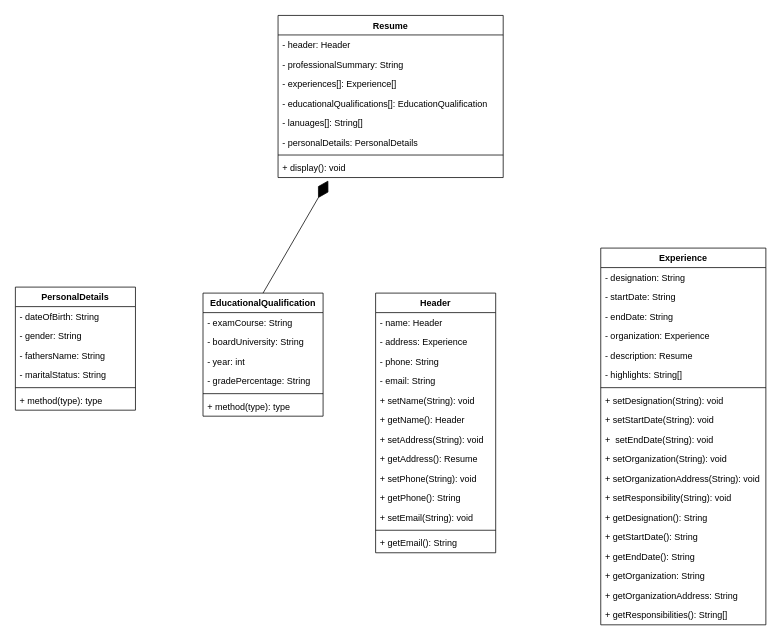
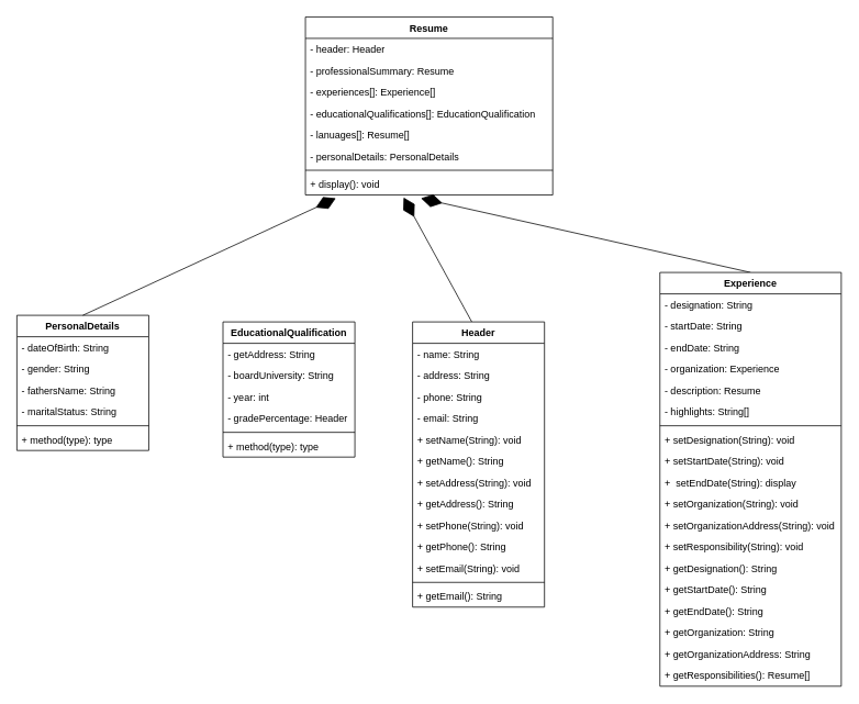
  <mxCell id="0" />
  <mxCell id="1" parent="0" />
+ <mxCell id="2" value="" style="endArrow=diamondThin;endFill=1;endSize=24;html=1;exitX=0.456;exitY=0.006;exitDx=0;exitDy=0;exitPerimeter=0;entryX=0.397;entryY=1.115;entryDx=0;entryDy=0;entryPerimeter=0;" parent="1" source="33" target="12" edge="1"><mxGeometry width="160" relative="1" as="geometry"><mxPoint x="100" y="270" as="sourcePoint" /><mxPoint x="260" y="270" as="targetPoint" /></mxGeometry></mxCell>
+ <mxCell id="3" value="" style="endArrow=diamondThin;endFill=1;endSize=24;html=1;exitX=0.5;exitY=0;exitDx=0;exitDy=0;entryX=0.467;entryY=1.154;entryDx=0;entryDy=0;entryPerimeter=0;" parent="1" source="13" target="12" edge="1"><mxGeometry width="160" relative="1" as="geometry"><mxPoint x="92.96" y="370.984" as="sourcePoint" /><mxPoint x="149.1" y="268.99" as="targetPoint" /></mxGeometry></mxCell>
  <mxCell id="4" value="Resume" style="swimlane;fontStyle=1;align=center;verticalAlign=top;childLayout=stackLayout;horizontal=1;startSize=26;horizontalStack=0;resizeParent=1;resizeParentMax=0;resizeLast=0;collapsible=1;marginBottom=0;" parent="1" vertex="1"><mxGeometry x="370" y="20" width="300" height="216" as="geometry" /></mxCell>
  <mxCell id="5" value="- header: Header" style="text;strokeColor=none;fillColor=none;align=left;verticalAlign=top;spacingLeft=4;spacingRight=4;overflow=hidden;rotatable=0;points=[[0,0.5],[1,0.5]];portConstraint=eastwest;" parent="4" vertex="1"><mxGeometry y="26" width="300" height="26" as="geometry" /></mxCell>
- <mxCell id="6" value="- professionalSummary: String" style="text;strokeColor=none;fillColor=none;align=left;verticalAlign=top;spacingLeft=4;spacingRight=4;overflow=hidden;rotatable=0;points=[[0,0.5],[1,0.5]];portConstraint=eastwest;" parent="4" vertex="1"><mxGeometry y="52" width="300" height="26" as="geometry" /></mxCell>
+ <mxCell id="6" value="- professionalSummary: Resume" style="text;strokeColor=none;fillColor=none;align=left;verticalAlign=top;spacingLeft=4;spacingRight=4;overflow=hidden;rotatable=0;points=[[0,0.5],[1,0.5]];portConstraint=eastwest;" parent="4" vertex="1"><mxGeometry y="52" width="300" height="26" as="geometry" /></mxCell>
  <mxCell id="7" value="- experiences[]: Experience[]" style="text;strokeColor=none;fillColor=none;align=left;verticalAlign=top;spacingLeft=4;spacingRight=4;overflow=hidden;rotatable=0;points=[[0,0.5],[1,0.5]];portConstraint=eastwest;" parent="4" vertex="1"><mxGeometry y="78" width="300" height="26" as="geometry" /></mxCell>
  <mxCell id="8" value="- educationalQualifications[]: EducationQualification" style="text;strokeColor=none;fillColor=none;align=left;verticalAlign=top;spacingLeft=4;spacingRight=4;overflow=hidden;rotatable=0;points=[[0,0.5],[1,0.5]];portConstraint=eastwest;" parent="4" vertex="1"><mxGeometry y="104" width="300" height="26" as="geometry" /></mxCell>
- <mxCell id="9" value="- lanuages[]: String[]" style="text;strokeColor=none;fillColor=none;align=left;verticalAlign=top;spacingLeft=4;spacingRight=4;overflow=hidden;rotatable=0;points=[[0,0.5],[1,0.5]];portConstraint=eastwest;" parent="4" vertex="1"><mxGeometry y="130" width="300" height="26" as="geometry" /></mxCell>
+ <mxCell id="9" value="- lanuages[]: Resume[]" style="text;strokeColor=none;fillColor=none;align=left;verticalAlign=top;spacingLeft=4;spacingRight=4;overflow=hidden;rotatable=0;points=[[0,0.5],[1,0.5]];portConstraint=eastwest;" parent="4" vertex="1"><mxGeometry y="130" width="300" height="26" as="geometry" /></mxCell>
  <mxCell id="10" value="- personalDetails: PersonalDetails" style="text;strokeColor=none;fillColor=none;align=left;verticalAlign=top;spacingLeft=4;spacingRight=4;overflow=hidden;rotatable=0;points=[[0,0.5],[1,0.5]];portConstraint=eastwest;" parent="4" vertex="1"><mxGeometry y="156" width="300" height="26" as="geometry" /></mxCell>
  <mxCell id="11" value="" style="line;strokeWidth=1;fillColor=none;align=left;verticalAlign=middle;spacingTop=-1;spacingLeft=3;spacingRight=3;rotatable=0;labelPosition=right;points=[];portConstraint=eastwest;" parent="4" vertex="1"><mxGeometry y="182" width="300" height="8" as="geometry" /></mxCell>
  <mxCell id="12" value="+ display(): void" style="text;strokeColor=none;fillColor=none;align=left;verticalAlign=top;spacingLeft=4;spacingRight=4;overflow=hidden;rotatable=0;points=[[0,0.5],[1,0.5]];portConstraint=eastwest;" parent="4" vertex="1"><mxGeometry y="190" width="300" height="26" as="geometry" /></mxCell>
  <mxCell id="13" value="Experience" style="swimlane;fontStyle=1;align=center;verticalAlign=top;childLayout=stackLayout;horizontal=1;startSize=26;horizontalStack=0;resizeParent=1;resizeParentMax=0;resizeLast=0;collapsible=1;marginBottom=0;" parent="1" vertex="1"><mxGeometry x="800" y="330" width="220" height="502" as="geometry" /></mxCell>
  <mxCell id="14" value="- designation: String" style="text;strokeColor=none;fillColor=none;align=left;verticalAlign=top;spacingLeft=4;spacingRight=4;overflow=hidden;rotatable=0;points=[[0,0.5],[1,0.5]];portConstraint=eastwest;" parent="13" vertex="1"><mxGeometry y="26" width="220" height="26" as="geometry" /></mxCell>
  <mxCell id="15" value="- startDate: String" style="text;strokeColor=none;fillColor=none;align=left;verticalAlign=top;spacingLeft=4;spacingRight=4;overflow=hidden;rotatable=0;points=[[0,0.5],[1,0.5]];portConstraint=eastwest;" parent="13" vertex="1"><mxGeometry y="52" width="220" height="26" as="geometry" /></mxCell>
  <mxCell id="16" value="- endDate: String" style="text;strokeColor=none;fillColor=none;align=left;verticalAlign=top;spacingLeft=4;spacingRight=4;overflow=hidden;rotatable=0;points=[[0,0.5],[1,0.5]];portConstraint=eastwest;" parent="13" vertex="1"><mxGeometry y="78" width="220" height="26" as="geometry" /></mxCell>
  <mxCell id="17" value="- organization: Experience" style="text;strokeColor=none;fillColor=none;align=left;verticalAlign=top;spacingLeft=4;spacingRight=4;overflow=hidden;rotatable=0;points=[[0,0.5],[1,0.5]];portConstraint=eastwest;" parent="13" vertex="1"><mxGeometry y="104" width="220" height="26" as="geometry" /></mxCell>
  <mxCell id="18" value="- description: Resume" style="text;strokeColor=none;fillColor=none;align=left;verticalAlign=top;spacingLeft=4;spacingRight=4;overflow=hidden;rotatable=0;points=[[0,0.5],[1,0.5]];portConstraint=eastwest;" parent="13" vertex="1"><mxGeometry y="130" width="220" height="26" as="geometry" /></mxCell>
  <mxCell id="19" value="- highlights: String[]" style="text;strokeColor=none;fillColor=none;align=left;verticalAlign=top;spacingLeft=4;spacingRight=4;overflow=hidden;rotatable=0;points=[[0,0.5],[1,0.5]];portConstraint=eastwest;" parent="13" vertex="1"><mxGeometry y="156" width="220" height="26" as="geometry" /></mxCell>
  <mxCell id="20" value="" style="line;strokeWidth=1;fillColor=none;align=left;verticalAlign=middle;spacingTop=-1;spacingLeft=3;spacingRight=3;rotatable=0;labelPosition=right;points=[];portConstraint=eastwest;" parent="13" vertex="1"><mxGeometry y="182" width="220" height="8" as="geometry" /></mxCell>
  <mxCell id="21" value="+ setDesignation(String): void" style="text;strokeColor=none;fillColor=none;align=left;verticalAlign=top;spacingLeft=4;spacingRight=4;overflow=hidden;rotatable=0;points=[[0,0.5],[1,0.5]];portConstraint=eastwest;" parent="13" vertex="1"><mxGeometry y="190" width="220" height="26" as="geometry" /></mxCell>
  <mxCell id="22" value="+ setStartDate(String): void" style="text;strokeColor=none;fillColor=none;align=left;verticalAlign=top;spacingLeft=4;spacingRight=4;overflow=hidden;rotatable=0;points=[[0,0.5],[1,0.5]];portConstraint=eastwest;" parent="13" vertex="1"><mxGeometry y="216" width="220" height="26" as="geometry" /></mxCell>
- <mxCell id="23" value="+  setEndDate(String): void" style="text;strokeColor=none;fillColor=none;align=left;verticalAlign=top;spacingLeft=4;spacingRight=4;overflow=hidden;rotatable=0;points=[[0,0.5],[1,0.5]];portConstraint=eastwest;" parent="13" vertex="1"><mxGeometry y="242" width="220" height="26" as="geometry" /></mxCell>
+ <mxCell id="23" value="+  setEndDate(String): display" style="text;strokeColor=none;fillColor=none;align=left;verticalAlign=top;spacingLeft=4;spacingRight=4;overflow=hidden;rotatable=0;points=[[0,0.5],[1,0.5]];portConstraint=eastwest;" parent="13" vertex="1"><mxGeometry y="242" width="220" height="26" as="geometry" /></mxCell>
  <mxCell id="24" value="+ setOrganization(String): void" style="text;strokeColor=none;fillColor=none;align=left;verticalAlign=top;spacingLeft=4;spacingRight=4;overflow=hidden;rotatable=0;points=[[0,0.5],[1,0.5]];portConstraint=eastwest;" parent="13" vertex="1"><mxGeometry y="268" width="220" height="26" as="geometry" /></mxCell>
  <mxCell id="25" value="+ setOrganizationAddress(String): void" style="text;strokeColor=none;fillColor=none;align=left;verticalAlign=top;spacingLeft=4;spacingRight=4;overflow=hidden;rotatable=0;points=[[0,0.5],[1,0.5]];portConstraint=eastwest;" parent="13" vertex="1"><mxGeometry y="294" width="220" height="26" as="geometry" /></mxCell>
  <mxCell id="26" value="+ setResponsibility(String): void" style="text;strokeColor=none;fillColor=none;align=left;verticalAlign=top;spacingLeft=4;spacingRight=4;overflow=hidden;rotatable=0;points=[[0,0.5],[1,0.5]];portConstraint=eastwest;" parent="13" vertex="1"><mxGeometry y="320" width="220" height="26" as="geometry" /></mxCell>
  <mxCell id="27" value="+ getDesignation(): String" style="text;strokeColor=none;fillColor=none;align=left;verticalAlign=top;spacingLeft=4;spacingRight=4;overflow=hidden;rotatable=0;points=[[0,0.5],[1,0.5]];portConstraint=eastwest;" parent="13" vertex="1"><mxGeometry y="346" width="220" height="26" as="geometry" /></mxCell>
  <mxCell id="28" value="+ getStartDate(): String" style="text;strokeColor=none;fillColor=none;align=left;verticalAlign=top;spacingLeft=4;spacingRight=4;overflow=hidden;rotatable=0;points=[[0,0.5],[1,0.5]];portConstraint=eastwest;" parent="13" vertex="1"><mxGeometry y="372" width="220" height="26" as="geometry" /></mxCell>
  <mxCell id="29" value="+ getEndDate(): String" style="text;strokeColor=none;fillColor=none;align=left;verticalAlign=top;spacingLeft=4;spacingRight=4;overflow=hidden;rotatable=0;points=[[0,0.5],[1,0.5]];portConstraint=eastwest;" parent="13" vertex="1"><mxGeometry y="398" width="220" height="26" as="geometry" /></mxCell>
  <mxCell id="30" value="+ getOrganization: String" style="text;strokeColor=none;fillColor=none;align=left;verticalAlign=top;spacingLeft=4;spacingRight=4;overflow=hidden;rotatable=0;points=[[0,0.5],[1,0.5]];portConstraint=eastwest;" parent="13" vertex="1"><mxGeometry y="424" width="220" height="26" as="geometry" /></mxCell>
  <mxCell id="31" value="+ getOrganizationAddress: String" style="text;strokeColor=none;fillColor=none;align=left;verticalAlign=top;spacingLeft=4;spacingRight=4;overflow=hidden;rotatable=0;points=[[0,0.5],[1,0.5]];portConstraint=eastwest;" parent="13" vertex="1"><mxGeometry y="450" width="220" height="26" as="geometry" /></mxCell>
- <mxCell id="32" value="+ getResponsibilities(): String[]" style="text;strokeColor=none;fillColor=none;align=left;verticalAlign=top;spacingLeft=4;spacingRight=4;overflow=hidden;rotatable=0;points=[[0,0.5],[1,0.5]];portConstraint=eastwest;" parent="13" vertex="1"><mxGeometry y="476" width="220" height="26" as="geometry" /></mxCell>
+ <mxCell id="32" value="+ getResponsibilities(): Resume[]" style="text;strokeColor=none;fillColor=none;align=left;verticalAlign=top;spacingLeft=4;spacingRight=4;overflow=hidden;rotatable=0;points=[[0,0.5],[1,0.5]];portConstraint=eastwest;" parent="13" vertex="1"><mxGeometry y="476" width="220" height="26" as="geometry" /></mxCell>
  <mxCell id="33" value="Header" style="swimlane;fontStyle=1;align=center;verticalAlign=top;childLayout=stackLayout;horizontal=1;startSize=26;horizontalStack=0;resizeParent=1;resizeParentMax=0;resizeLast=0;collapsible=1;marginBottom=0;" parent="1" vertex="1"><mxGeometry x="500" y="390" width="160" height="346" as="geometry" /></mxCell>
- <mxCell id="34" value="- name: Header" style="text;strokeColor=none;fillColor=none;align=left;verticalAlign=top;spacingLeft=4;spacingRight=4;overflow=hidden;rotatable=0;points=[[0,0.5],[1,0.5]];portConstraint=eastwest;" parent="33" vertex="1"><mxGeometry y="26" width="160" height="26" as="geometry" /></mxCell>
- <mxCell id="35" value="- address: Experience" style="text;strokeColor=none;fillColor=none;align=left;verticalAlign=top;spacingLeft=4;spacingRight=4;overflow=hidden;rotatable=0;points=[[0,0.5],[1,0.5]];portConstraint=eastwest;" parent="33" vertex="1"><mxGeometry y="52" width="160" height="26" as="geometry" /></mxCell>
+ <mxCell id="34" value="- name: String" style="text;strokeColor=none;fillColor=none;align=left;verticalAlign=top;spacingLeft=4;spacingRight=4;overflow=hidden;rotatable=0;points=[[0,0.5],[1,0.5]];portConstraint=eastwest;" parent="33" vertex="1"><mxGeometry y="26" width="160" height="26" as="geometry" /></mxCell>
+ <mxCell id="35" value="- address: String" style="text;strokeColor=none;fillColor=none;align=left;verticalAlign=top;spacingLeft=4;spacingRight=4;overflow=hidden;rotatable=0;points=[[0,0.5],[1,0.5]];portConstraint=eastwest;" parent="33" vertex="1"><mxGeometry y="52" width="160" height="26" as="geometry" /></mxCell>
  <mxCell id="36" value="- phone: String" style="text;strokeColor=none;fillColor=none;align=left;verticalAlign=top;spacingLeft=4;spacingRight=4;overflow=hidden;rotatable=0;points=[[0,0.5],[1,0.5]];portConstraint=eastwest;" parent="33" vertex="1"><mxGeometry y="78" width="160" height="26" as="geometry" /></mxCell>
  <mxCell id="37" value="- email: String" style="text;strokeColor=none;fillColor=none;align=left;verticalAlign=top;spacingLeft=4;spacingRight=4;overflow=hidden;rotatable=0;points=[[0,0.5],[1,0.5]];portConstraint=eastwest;" parent="33" vertex="1"><mxGeometry y="104" width="160" height="26" as="geometry" /></mxCell>
  <mxCell id="38" value="+ setName(String): void" style="text;strokeColor=none;fillColor=none;align=left;verticalAlign=top;spacingLeft=4;spacingRight=4;overflow=hidden;rotatable=0;points=[[0,0.5],[1,0.5]];portConstraint=eastwest;" parent="33" vertex="1"><mxGeometry y="130" width="160" height="26" as="geometry" /></mxCell>
- <mxCell id="39" value="+ getName(): Header" style="text;strokeColor=none;fillColor=none;align=left;verticalAlign=top;spacingLeft=4;spacingRight=4;overflow=hidden;rotatable=0;points=[[0,0.5],[1,0.5]];portConstraint=eastwest;" parent="33" vertex="1"><mxGeometry y="156" width="160" height="26" as="geometry" /></mxCell>
+ <mxCell id="39" value="+ getName(): String" style="text;strokeColor=none;fillColor=none;align=left;verticalAlign=top;spacingLeft=4;spacingRight=4;overflow=hidden;rotatable=0;points=[[0,0.5],[1,0.5]];portConstraint=eastwest;" parent="33" vertex="1"><mxGeometry y="156" width="160" height="26" as="geometry" /></mxCell>
  <mxCell id="40" value="+ setAddress(String): void" style="text;strokeColor=none;fillColor=none;align=left;verticalAlign=top;spacingLeft=4;spacingRight=4;overflow=hidden;rotatable=0;points=[[0,0.5],[1,0.5]];portConstraint=eastwest;" parent="33" vertex="1"><mxGeometry y="182" width="160" height="26" as="geometry" /></mxCell>
- <mxCell id="41" value="+ getAddress(): Resume" style="text;strokeColor=none;fillColor=none;align=left;verticalAlign=top;spacingLeft=4;spacingRight=4;overflow=hidden;rotatable=0;points=[[0,0.5],[1,0.5]];portConstraint=eastwest;" parent="33" vertex="1"><mxGeometry y="208" width="160" height="26" as="geometry" /></mxCell>
+ <mxCell id="41" value="+ getAddress(): String" style="text;strokeColor=none;fillColor=none;align=left;verticalAlign=top;spacingLeft=4;spacingRight=4;overflow=hidden;rotatable=0;points=[[0,0.5],[1,0.5]];portConstraint=eastwest;" parent="33" vertex="1"><mxGeometry y="208" width="160" height="26" as="geometry" /></mxCell>
  <mxCell id="42" value="+ setPhone(String): void" style="text;strokeColor=none;fillColor=none;align=left;verticalAlign=top;spacingLeft=4;spacingRight=4;overflow=hidden;rotatable=0;points=[[0,0.5],[1,0.5]];portConstraint=eastwest;" parent="33" vertex="1"><mxGeometry y="234" width="160" height="26" as="geometry" /></mxCell>
  <mxCell id="43" value="+ getPhone(): String" style="text;strokeColor=none;fillColor=none;align=left;verticalAlign=top;spacingLeft=4;spacingRight=4;overflow=hidden;rotatable=0;points=[[0,0.5],[1,0.5]];portConstraint=eastwest;" parent="33" vertex="1"><mxGeometry y="260" width="160" height="26" as="geometry" /></mxCell>
  <mxCell id="44" value="+ setEmail(String): void" style="text;strokeColor=none;fillColor=none;align=left;verticalAlign=top;spacingLeft=4;spacingRight=4;overflow=hidden;rotatable=0;points=[[0,0.5],[1,0.5]];portConstraint=eastwest;" parent="33" vertex="1"><mxGeometry y="286" width="160" height="26" as="geometry" /></mxCell>
  <mxCell id="45" value="" style="line;strokeWidth=1;fillColor=none;align=left;verticalAlign=middle;spacingTop=-1;spacingLeft=3;spacingRight=3;rotatable=0;labelPosition=right;points=[];portConstraint=eastwest;" parent="33" vertex="1"><mxGeometry y="312" width="160" height="8" as="geometry" /></mxCell>
  <mxCell id="46" value="+ getEmail(): String" style="text;strokeColor=none;fillColor=none;align=left;verticalAlign=top;spacingLeft=4;spacingRight=4;overflow=hidden;rotatable=0;points=[[0,0.5],[1,0.5]];portConstraint=eastwest;" parent="33" vertex="1"><mxGeometry y="320" width="160" height="26" as="geometry" /></mxCell>
  <mxCell id="47" value="EducationalQualification" style="swimlane;fontStyle=1;align=center;verticalAlign=top;childLayout=stackLayout;horizontal=1;startSize=26;horizontalStack=0;resizeParent=1;resizeParentMax=0;resizeLast=0;collapsible=1;marginBottom=0;" parent="1" vertex="1"><mxGeometry x="270" y="390" width="160" height="164" as="geometry" /></mxCell>
- <mxCell id="48" value="- examCourse: String" style="text;strokeColor=none;fillColor=none;align=left;verticalAlign=top;spacingLeft=4;spacingRight=4;overflow=hidden;rotatable=0;points=[[0,0.5],[1,0.5]];portConstraint=eastwest;" parent="47" vertex="1"><mxGeometry y="26" width="160" height="26" as="geometry" /></mxCell>
+ <mxCell id="48" value="- getAddress: String" style="text;strokeColor=none;fillColor=none;align=left;verticalAlign=top;spacingLeft=4;spacingRight=4;overflow=hidden;rotatable=0;points=[[0,0.5],[1,0.5]];portConstraint=eastwest;" parent="47" vertex="1"><mxGeometry y="26" width="160" height="26" as="geometry" /></mxCell>
  <mxCell id="49" value="- boardUniversity: String" style="text;strokeColor=none;fillColor=none;align=left;verticalAlign=top;spacingLeft=4;spacingRight=4;overflow=hidden;rotatable=0;points=[[0,0.5],[1,0.5]];portConstraint=eastwest;" parent="47" vertex="1"><mxGeometry y="52" width="160" height="26" as="geometry" /></mxCell>
  <mxCell id="50" value="- year: int" style="text;strokeColor=none;fillColor=none;align=left;verticalAlign=top;spacingLeft=4;spacingRight=4;overflow=hidden;rotatable=0;points=[[0,0.5],[1,0.5]];portConstraint=eastwest;" parent="47" vertex="1"><mxGeometry y="78" width="160" height="26" as="geometry" /></mxCell>
- <mxCell id="51" value="- gradePercentage: String" style="text;strokeColor=none;fillColor=none;align=left;verticalAlign=top;spacingLeft=4;spacingRight=4;overflow=hidden;rotatable=0;points=[[0,0.5],[1,0.5]];portConstraint=eastwest;" parent="47" vertex="1"><mxGeometry y="104" width="160" height="26" as="geometry" /></mxCell>
+ <mxCell id="51" value="- gradePercentage: Header" style="text;strokeColor=none;fillColor=none;align=left;verticalAlign=top;spacingLeft=4;spacingRight=4;overflow=hidden;rotatable=0;points=[[0,0.5],[1,0.5]];portConstraint=eastwest;" parent="47" vertex="1"><mxGeometry y="104" width="160" height="26" as="geometry" /></mxCell>
  <mxCell id="52" value="" style="line;strokeWidth=1;fillColor=none;align=left;verticalAlign=middle;spacingTop=-1;spacingLeft=3;spacingRight=3;rotatable=0;labelPosition=right;points=[];portConstraint=eastwest;" parent="47" vertex="1"><mxGeometry y="130" width="160" height="8" as="geometry" /></mxCell>
  <mxCell id="53" value="+ method(type): type" style="text;strokeColor=none;fillColor=none;align=left;verticalAlign=top;spacingLeft=4;spacingRight=4;overflow=hidden;rotatable=0;points=[[0,0.5],[1,0.5]];portConstraint=eastwest;" parent="47" vertex="1"><mxGeometry y="138" width="160" height="26" as="geometry" /></mxCell>
  <mxCell id="54" value="PersonalDetails" style="swimlane;fontStyle=1;align=center;verticalAlign=top;childLayout=stackLayout;horizontal=1;startSize=26;horizontalStack=0;resizeParent=1;resizeParentMax=0;resizeLast=0;collapsible=1;marginBottom=0;" parent="1" vertex="1"><mxGeometry x="20" y="382" width="160" height="164" as="geometry" /></mxCell>
  <mxCell id="55" value="- dateOfBirth: String" style="text;strokeColor=none;fillColor=none;align=left;verticalAlign=top;spacingLeft=4;spacingRight=4;overflow=hidden;rotatable=0;points=[[0,0.5],[1,0.5]];portConstraint=eastwest;" parent="54" vertex="1"><mxGeometry y="26" width="160" height="26" as="geometry" /></mxCell>
  <mxCell id="56" value="- gender: String" style="text;strokeColor=none;fillColor=none;align=left;verticalAlign=top;spacingLeft=4;spacingRight=4;overflow=hidden;rotatable=0;points=[[0,0.5],[1,0.5]];portConstraint=eastwest;" parent="54" vertex="1"><mxGeometry y="52" width="160" height="26" as="geometry" /></mxCell>
  <mxCell id="57" value="- fathersName: String" style="text;strokeColor=none;fillColor=none;align=left;verticalAlign=top;spacingLeft=4;spacingRight=4;overflow=hidden;rotatable=0;points=[[0,0.5],[1,0.5]];portConstraint=eastwest;" parent="54" vertex="1"><mxGeometry y="78" width="160" height="26" as="geometry" /></mxCell>
  <mxCell id="58" value="- maritalStatus: String" style="text;strokeColor=none;fillColor=none;align=left;verticalAlign=top;spacingLeft=4;spacingRight=4;overflow=hidden;rotatable=0;points=[[0,0.5],[1,0.5]];portConstraint=eastwest;" parent="54" vertex="1"><mxGeometry y="104" width="160" height="26" as="geometry" /></mxCell>
  <mxCell id="59" value="" style="line;strokeWidth=1;fillColor=none;align=left;verticalAlign=middle;spacingTop=-1;spacingLeft=3;spacingRight=3;rotatable=0;labelPosition=right;points=[];portConstraint=eastwest;" parent="54" vertex="1"><mxGeometry y="130" width="160" height="8" as="geometry" /></mxCell>
  <mxCell id="60" value="+ method(type): type" style="text;strokeColor=none;fillColor=none;align=left;verticalAlign=top;spacingLeft=4;spacingRight=4;overflow=hidden;rotatable=0;points=[[0,0.5],[1,0.5]];portConstraint=eastwest;" parent="54" vertex="1"><mxGeometry y="138" width="160" height="26" as="geometry" /></mxCell>
- <mxCell id="61" value="" style="endArrow=diamondThin;endFill=1;endSize=24;html=1;exitX=0.5;exitY=0;exitDx=0;exitDy=0;entryX=0.223;entryY=1.154;entryDx=0;entryDy=0;entryPerimeter=0;" parent="1" source="47" target="12" edge="1"><mxGeometry width="160" relative="1" as="geometry"><mxPoint x="582.96" y="400.984" as="sourcePoint" /><mxPoint x="499.1" y="248.99" as="targetPoint" /></mxGeometry></mxCell>
+ <mxCell id="62" value="" style="endArrow=diamondThin;endFill=1;endSize=24;html=1;exitX=0.5;exitY=0;exitDx=0;exitDy=0;entryX=0.123;entryY=1.154;entryDx=0;entryDy=0;entryPerimeter=0;" parent="1" source="54" target="12" edge="1"><mxGeometry width="160" relative="1" as="geometry"><mxPoint x="360" y="400" as="sourcePoint" /><mxPoint x="446.9" y="250.004" as="targetPoint" /></mxGeometry></mxCell>
